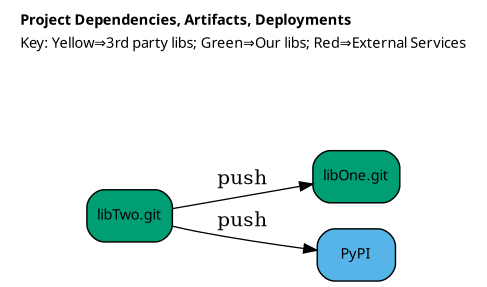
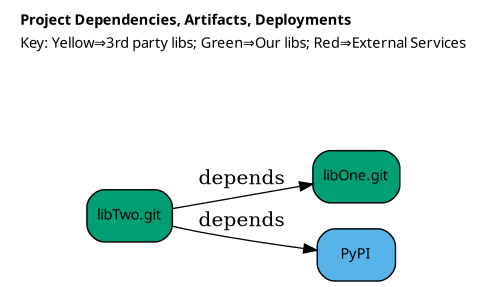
  digraph {
    compound=true
    fillcolor=white
    fontname=verdana
    fontsize=10
    label=<         <table border="0" cellborder="0" cellspacing="0">             <tr><td align="left"><b>Project Dependencies, Artifacts, Deployments</b></td></tr>             <tr><td align="left">Key: Yellow⇒3rd party libs; Green⇒Our libs; Red⇒External Services</td></tr>             <tr><td></td></tr>             <tr><td></td></tr>             <tr><td></td></tr>         </table>     >
    labeljust=l
    labelloc=t
    newrank=true
    nodesep=.25
    rankdir=LR
    ranksep=0.5
    shape=box
    style=filled
    node [fillcolor="#009E73" fontname=verdana fontsize=10 margin="0.1, 0.05" shape=box style="filled, rounded"]
    edge [arrowsize=0.9 color=black penwidth=0.9]
    n1 [label="libOne.git"]
    n2 [label="libTwo.git"]
    n3 [fillcolor="#56B4E9" label=PyPI]
    subgraph sub_1 {
      n1
      n2
    }
-   n2 -> n1 [label=push]
-   n2 -> n3 [label=push]
+   n2 -> n1 [label=depends]
+   n2 -> n3 [label=depends]
  }
